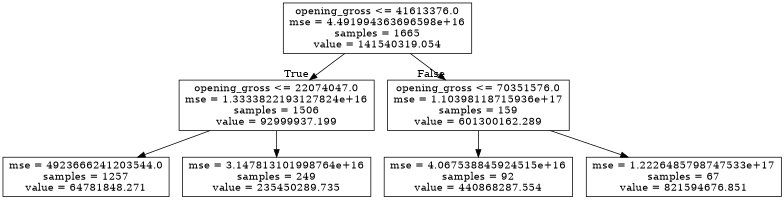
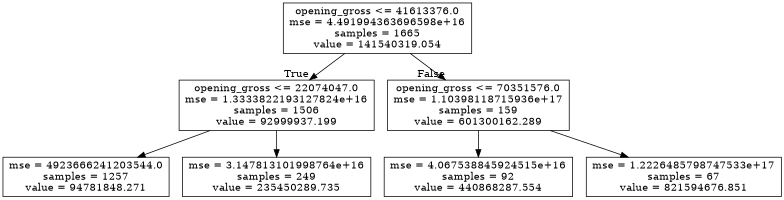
  digraph {
    node [shape=box]
    n1 [label="opening_gross <= 41613376.0\nmse = 4.491994363696598e+16\nsamples = 1665\nvalue = 141540319.054"]
    n2 [label="opening_gross <= 22074047.0\nmse = 1.3333822193127824e+16\nsamples = 1506\nvalue = 92999937.199"]
    n3 [label="opening_gross <= 70351576.0\nmse = 1.10398118715936e+17\nsamples = 159\nvalue = 601300162.289"]
-   n4 [label="mse = 4923666241203544.0\nsamples = 1257\nvalue = 64781848.271"]
+   n4 [label="mse = 4923666241203544.0\nsamples = 1257\nvalue = 94781848.271"]
    n5 [label="mse = 3.147813101998764e+16\nsamples = 249\nvalue = 235450289.735"]
    n6 [label="mse = 4.067538845924515e+16\nsamples = 92\nvalue = 440868287.554"]
    n7 [label="mse = 1.2226485798747533e+17\nsamples = 67\nvalue = 821594676.851"]
    n1 -> n2 [headlabel=True labelangle=45 labeldistance=2.5]
    n1 -> n3 [headlabel=False labelangle=-45 labeldistance=2.5]
    n2 -> n4
    n2 -> n5
    n3 -> n6
    n3 -> n7
  }
